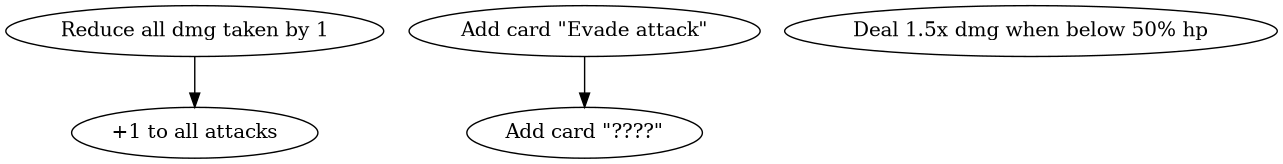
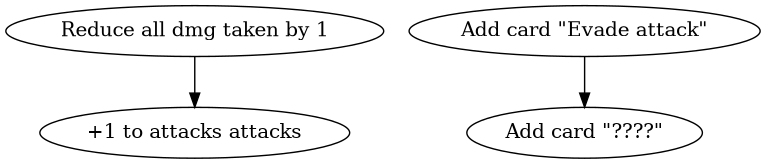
  digraph {
-   n1 [label="+1 to all attacks"]
+   n1 [label="+1 to attacks attacks"]
    n2 [label="Reduce all dmg taken by 1"]
    n3 [label="Add card \"Evade attack\""]
    n4 [label="Add card \"????\""]
-   n5 [label="Deal 1.5x dmg when below 50% hp"]
    n2 -> n1
    n3 -> n4
  }
